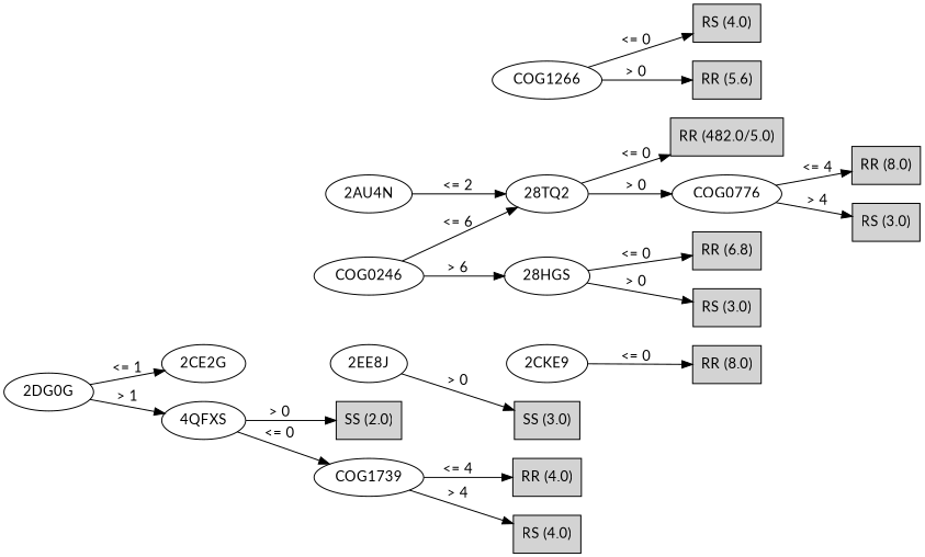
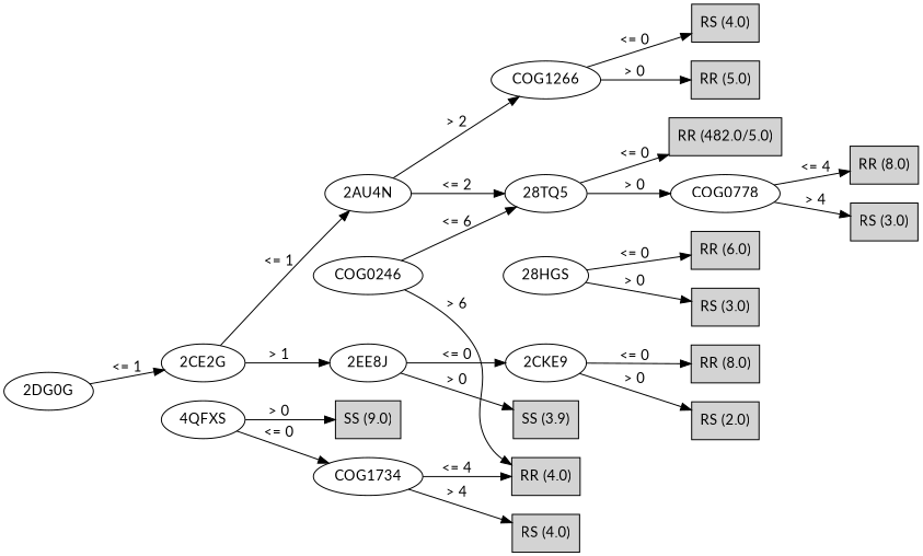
  digraph {
    fontname=Lato
    rankdir=LR
    node [fontname=Lato shape=box style=filled]
    edge [fontname=Lato]
    n1 [label="2DG0G" shape="" style=""]
    n2 [label="2CE2G" shape="" style=""]
    n3 [label="4QFXS" shape="" style=""]
    n4 [label="2AU4N" shape="" style=""]
    n5 [label="2EE8J" shape="" style=""]
-   n6 [label=COG1739 shape="" style=""]
-   n7 [label="SS (2.0)"]
+   n6 [label=COG1734 shape="" style=""]
+   n7 [label="SS (9.0)"]
    n8 [label=COG1266 shape="" style=""]
-   n9 [label="28TQ2" shape="" style=""]
+   n9 [label="28TQ5" shape="" style=""]
    n10 [label="2CKE9" shape="" style=""]
-   n11 [label="SS (3.0)"]
+   n11 [label="SS (3.9)"]
    n12 [label=COG0246 shape="" style=""]
    n13 [label="28HGS" shape="" style=""]
    n14 [label="RS (4.0)"]
-   n15 [label="RR (5.6)"]
+   n15 [label="RR (5.0)"]
    n16 [label="RR (482.0/5.0)"]
-   n17 [label=COG0776 shape="" style=""]
-   n18 [label="RR (6.8)"]
+   n17 [label=COG0778 shape="" style=""]
+   n18 [label="RR (6.0)"]
    n19 [label="RS (3.0)"]
    n20 [label="RR (8.0)"]
    n21 [label="RS (3.0)"]
    n22 [label="RR (8.0)"]
+   n23 [label="RS (2.0)"]
    n24 [label="RR (4.0)"]
    n25 [label="RS (4.0)"]
    n1 -> n2 [label="<= 1"]
-   n1 -> n3 [label="> 1"]
+   n2 -> n4 [label="<= 1"]
+   n2 -> n5 [label="> 1"]
    n3 -> n6 [label="<= 0"]
    n3 -> n7 [label="> 0"]
+   n4 -> n8 [label="> 2"]
    n4 -> n9 [label="<= 2"]
+   n5 -> n10 [label="<= 0"]
    n5 -> n11 [label="> 0"]
    n6 -> n24 [label="<= 4"]
    n6 -> n25 [label="> 4"]
    n8 -> n14 [label="<= 0"]
    n8 -> n15 [label="> 0"]
    n9 -> n16 [label="<= 0"]
    n9 -> n17 [label="> 0"]
    n10 -> n22 [label="<= 0"]
+   n10 -> n23 [label="> 0"]
    n12 -> n9 [label="<= 6"]
-   n12 -> n13 [label="> 6"]
+   n12 -> n24 [label="> 6"]
    n13 -> n18 [label="<= 0"]
    n13 -> n19 [label="> 0"]
    n17 -> n20 [label="<= 4"]
    n17 -> n21 [label="> 4"]
  }
